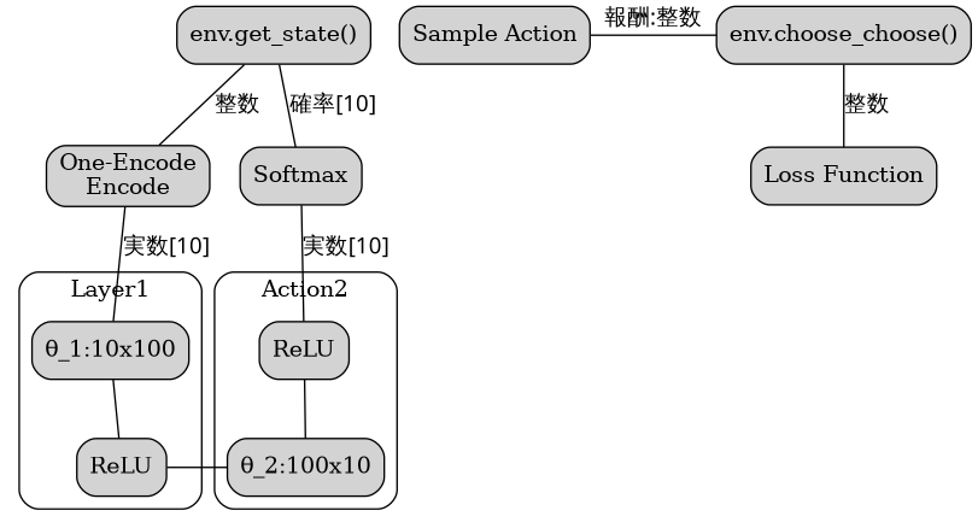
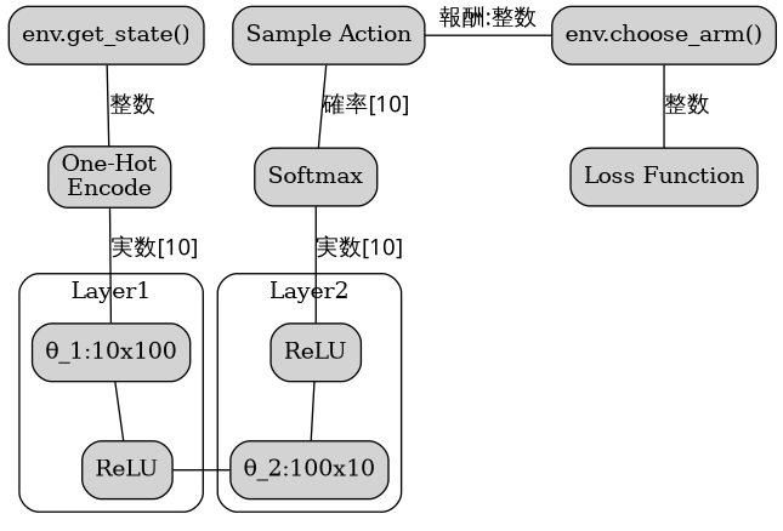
  digraph {
    newrank=true
    rankdir=TB
    node [shape=box style="rounded,filled"]
    edge [arrowhead=none fontname="ipafont-gothic" lblstyle=auto]
    n1 [label=ReLU]
    n2 [label="θ_2:100x10"]
    n3 [label="env.get_state()"]
    n4 [label="Sample Action"]
-   n5 [label="env.choose_choose()"]
-   n6 [label="One-Encode\nEncode"]
+   n5 [label="env.choose_arm()"]
+   n6 [label="One-Hot\nEncode"]
    n7 [label=Softmax]
    n8 [label="Loss Function"]
    n9 [label="θ_1:10x100"]
    n10 [label=ReLU]
    subgraph sub_1 {
      rank=same
      n1
      n2
    }
    subgraph sub_2 {
      rank=same
      n3
      n4
      n5
    }
    subgraph sub_3 {
      rank=same
      n6
      n7
      n8
    }
    subgraph cluster_4 {
      label=Layer1
      style=rounded
      n1
      n9
    }
    subgraph cluster_5 {
-     label=Action2
+     label=Layer2
      style=rounded
      n2
      n10
    }
    n1 -> n2 [topath="bend left" fontname="" lblstyle=""]
    n3 -> n6 [label="整数"]
    n4 -> n5 [label="報酬:整数"]
-   n3 -> n7 [label="確率[10]"]
+   n4 -> n7 [label="確率[10]"]
    n5 -> n8 [label="整数"]
    n6 -> n9 [label="実数[10]"]
    n7 -> n10 [label="実数[10]"]
    n9 -> n1 [fontname="" lblstyle=""]
    n10 -> n2 [fontname="" lblstyle=""]
  }
